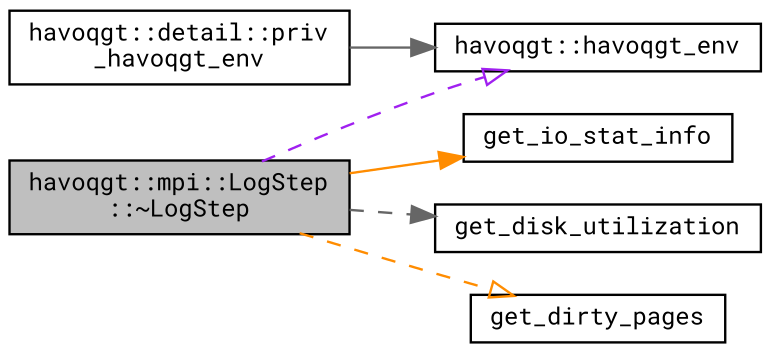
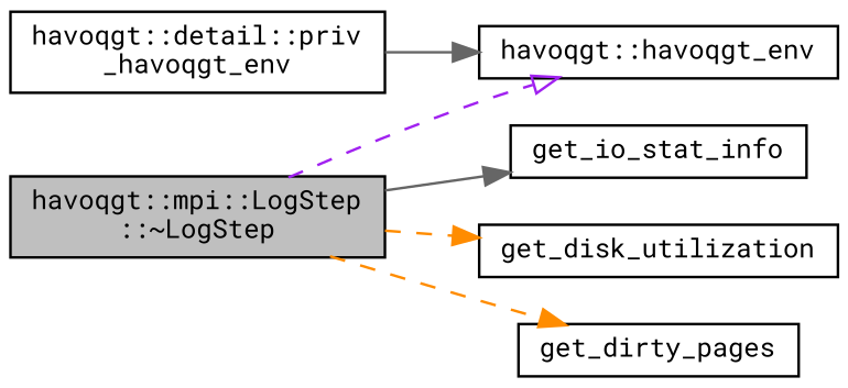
  digraph {
    fontname="Roboto Mono"
    rankdir=LR
    node [color=black fillcolor=white fontname="Roboto Mono" fontsize=10 shape=record style=filled]
    edge [arrowhead=normal color=darkorange fontname="Roboto Mono" fontsize=10 labelfontname=Helvetica labelfontsize=10 style=dashed]
    n1 [fillcolor=grey75 fontcolor=black height=0.2 label="havoqgt::mpi::LogStep\l::~LogStep" width=0.4]
    n2 [height=0.2 label="havoqgt::havoqgt_env" width=0.4]
    n3 [height=0.2 label=get_io_stat_info width=0.4]
    n4 [height=0.2 label=get_disk_utilization width=0.4]
    n5 [height=0.2 label=get_dirty_pages width=0.4]
    n6 [height=0.2 label="havoqgt::detail::priv\l_havoqgt_env" width=0.4]
    n1 -> n2 [arrowhead=onormal color=purple]
-   n1 -> n3 [style=solid]
-   n1 -> n4 [color=gray40]
-   n1 -> n5 [arrowhead=onormal]
+   n1 -> n3 [color=gray40 style=solid]
+   n1 -> n4
+   n1 -> n5
    n6 -> n2 [color=gray40 style=solid]
  }
